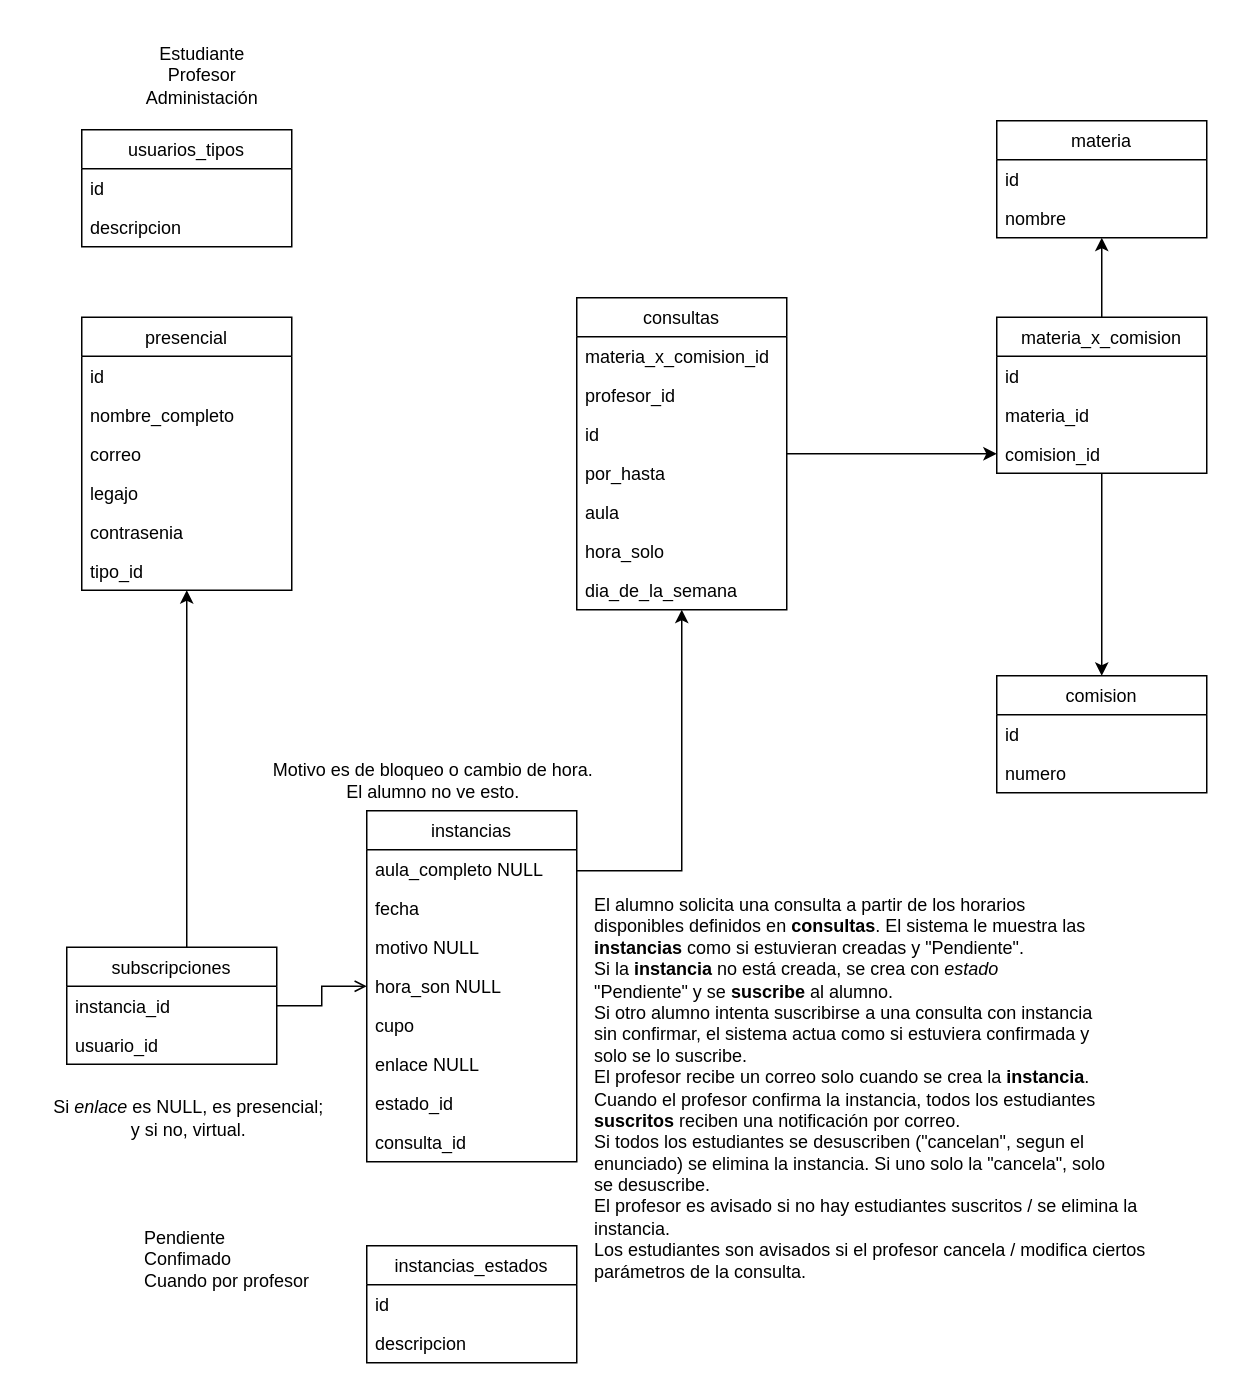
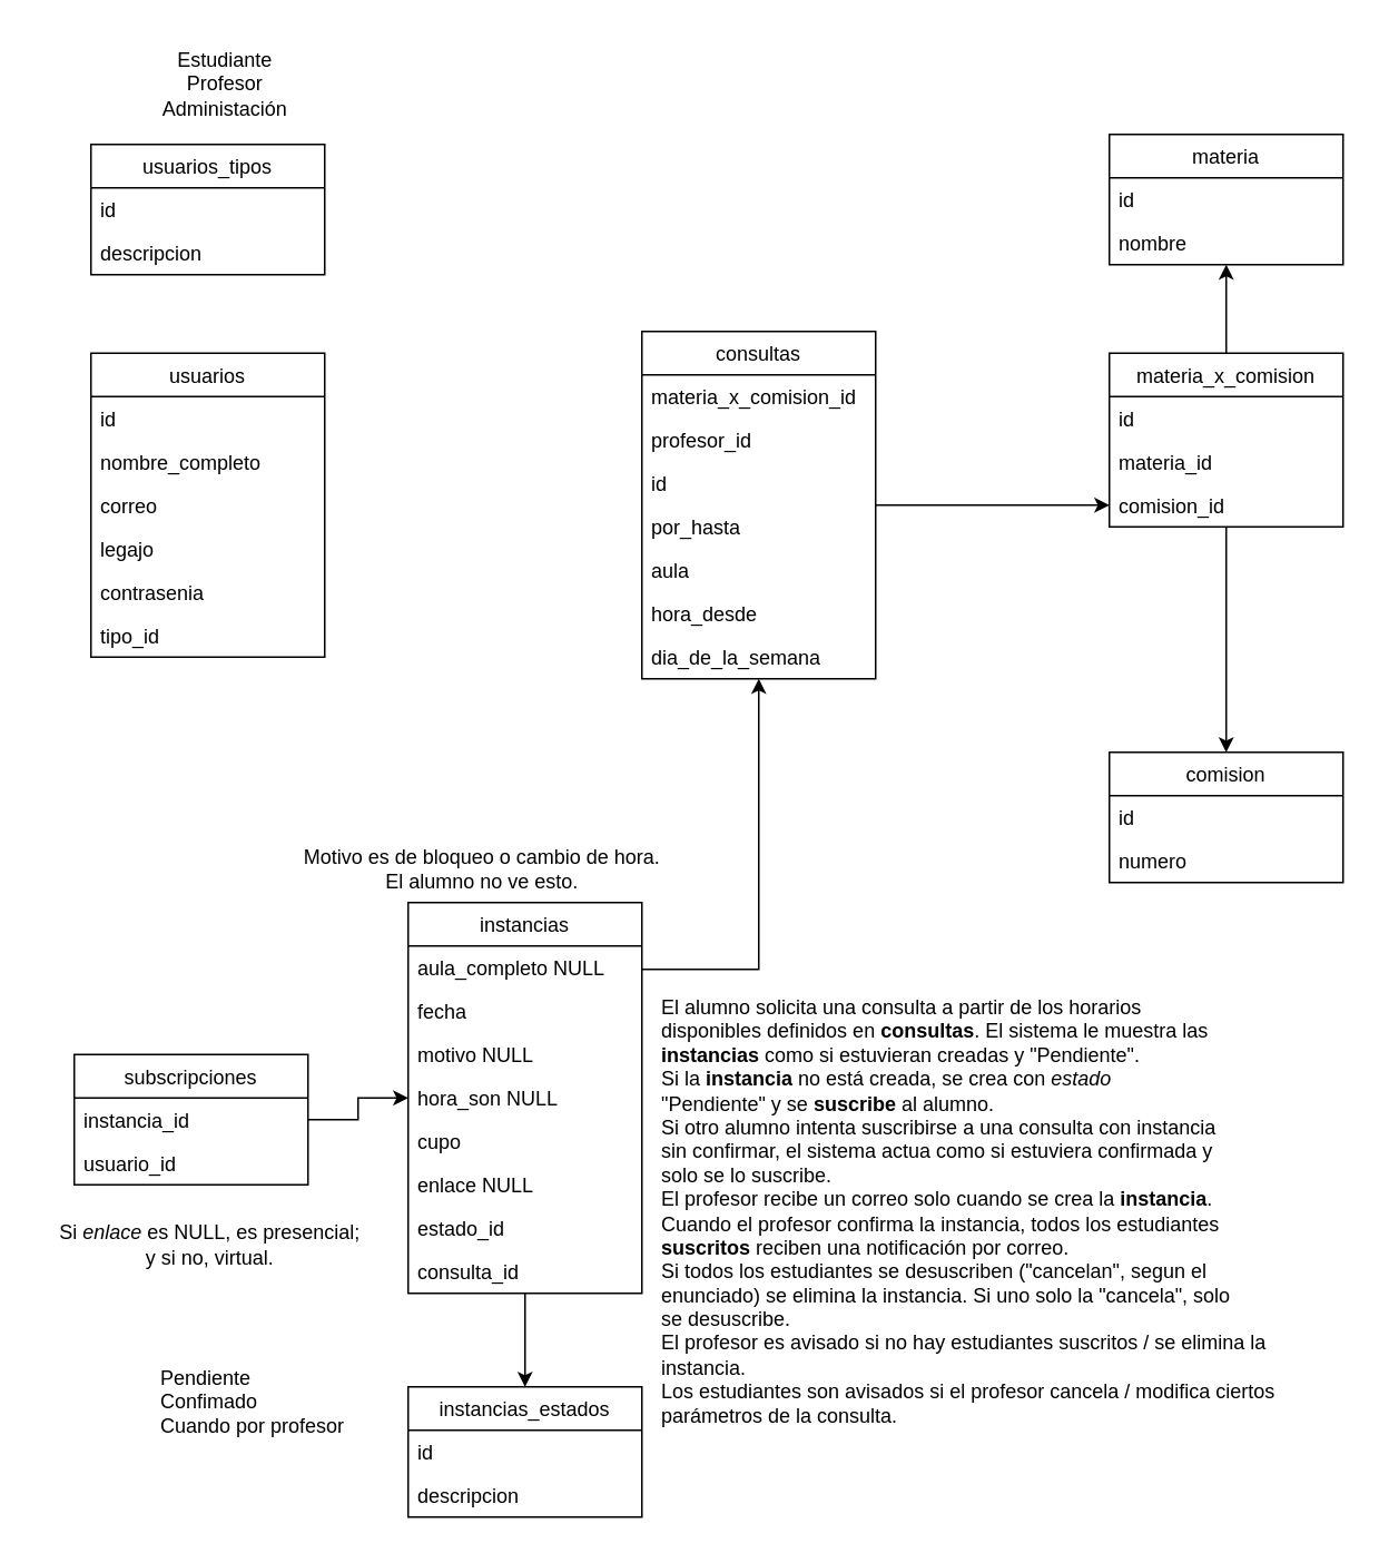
  <mxCell id="0" />
  <mxCell id="1" parent="0" />
- <mxCell id="2" value="presencial" style="swimlane;fontStyle=0;childLayout=stackLayout;horizontal=1;startSize=26;fillColor=none;horizontalStack=0;resizeParent=1;resizeParentMax=0;resizeLast=0;collapsible=1;marginBottom=0;" parent="1" vertex="1"><mxGeometry x="54" y="211" width="140" height="182" as="geometry" /></mxCell>
+ <mxCell id="2" value="usuarios" style="swimlane;fontStyle=0;childLayout=stackLayout;horizontal=1;startSize=26;fillColor=none;horizontalStack=0;resizeParent=1;resizeParentMax=0;resizeLast=0;collapsible=1;marginBottom=0;" parent="1" vertex="1"><mxGeometry x="54" y="211" width="140" height="182" as="geometry" /></mxCell>
  <mxCell id="3" value="id" style="text;strokeColor=none;fillColor=none;align=left;verticalAlign=top;spacingLeft=4;spacingRight=4;overflow=hidden;rotatable=0;points=[[0,0.5],[1,0.5]];portConstraint=eastwest;" parent="2" vertex="1"><mxGeometry y="26" width="140" height="26" as="geometry" /></mxCell>
  <mxCell id="4" value="nombre_completo" style="text;strokeColor=none;fillColor=none;align=left;verticalAlign=top;spacingLeft=4;spacingRight=4;overflow=hidden;rotatable=0;points=[[0,0.5],[1,0.5]];portConstraint=eastwest;" parent="2" vertex="1"><mxGeometry y="52" width="140" height="26" as="geometry" /></mxCell>
  <mxCell id="5" value="correo" style="text;strokeColor=none;fillColor=none;align=left;verticalAlign=top;spacingLeft=4;spacingRight=4;overflow=hidden;rotatable=0;points=[[0,0.5],[1,0.5]];portConstraint=eastwest;" parent="2" vertex="1"><mxGeometry y="78" width="140" height="26" as="geometry" /></mxCell>
  <mxCell id="6" value="legajo" style="text;strokeColor=none;fillColor=none;align=left;verticalAlign=top;spacingLeft=4;spacingRight=4;overflow=hidden;rotatable=0;points=[[0,0.5],[1,0.5]];portConstraint=eastwest;" parent="2" vertex="1"><mxGeometry y="104" width="140" height="26" as="geometry" /></mxCell>
  <mxCell id="7" value="contrasenia" style="text;strokeColor=none;fillColor=none;align=left;verticalAlign=top;spacingLeft=4;spacingRight=4;overflow=hidden;rotatable=0;points=[[0,0.5],[1,0.5]];portConstraint=eastwest;" parent="2" vertex="1"><mxGeometry y="130" width="140" height="26" as="geometry" /></mxCell>
  <mxCell id="8" value="tipo_id" style="text;strokeColor=none;fillColor=none;align=left;verticalAlign=top;spacingLeft=4;spacingRight=4;overflow=hidden;rotatable=0;points=[[0,0.5],[1,0.5]];portConstraint=eastwest;" parent="2" vertex="1"><mxGeometry y="156" width="140" height="26" as="geometry" /></mxCell>
  <mxCell id="9" value="materia" style="swimlane;fontStyle=0;childLayout=stackLayout;horizontal=1;startSize=26;fillColor=none;horizontalStack=0;resizeParent=1;resizeParentMax=0;resizeLast=0;collapsible=1;marginBottom=0;" parent="1" vertex="1"><mxGeometry x="664" y="80" width="140" height="78" as="geometry" /></mxCell>
  <mxCell id="10" value="id" style="text;strokeColor=none;fillColor=none;align=left;verticalAlign=top;spacingLeft=4;spacingRight=4;overflow=hidden;rotatable=0;points=[[0,0.5],[1,0.5]];portConstraint=eastwest;" parent="9" vertex="1"><mxGeometry y="26" width="140" height="26" as="geometry" /></mxCell>
  <mxCell id="11" value="nombre" style="text;strokeColor=none;fillColor=none;align=left;verticalAlign=top;spacingLeft=4;spacingRight=4;overflow=hidden;rotatable=0;points=[[0,0.5],[1,0.5]];portConstraint=eastwest;" parent="9" vertex="1"><mxGeometry y="52" width="140" height="26" as="geometry" /></mxCell>
  <mxCell id="12" value="usuarios_tipos" style="swimlane;fontStyle=0;childLayout=stackLayout;horizontal=1;startSize=26;fillColor=none;horizontalStack=0;resizeParent=1;resizeParentMax=0;resizeLast=0;collapsible=1;marginBottom=0;" parent="1" vertex="1"><mxGeometry x="54" y="86" width="140" height="78" as="geometry" /></mxCell>
  <mxCell id="13" value="id" style="text;strokeColor=none;fillColor=none;align=left;verticalAlign=top;spacingLeft=4;spacingRight=4;overflow=hidden;rotatable=0;points=[[0,0.5],[1,0.5]];portConstraint=eastwest;" parent="12" vertex="1"><mxGeometry y="26" width="140" height="26" as="geometry" /></mxCell>
  <mxCell id="14" value="descripcion" style="text;strokeColor=none;fillColor=none;align=left;verticalAlign=top;spacingLeft=4;spacingRight=4;overflow=hidden;rotatable=0;points=[[0,0.5],[1,0.5]];portConstraint=eastwest;" parent="12" vertex="1"><mxGeometry y="52" width="140" height="26" as="geometry" /></mxCell>
  <mxCell id="15" value="comision" style="swimlane;fontStyle=0;childLayout=stackLayout;horizontal=1;startSize=26;fillColor=none;horizontalStack=0;resizeParent=1;resizeParentMax=0;resizeLast=0;collapsible=1;marginBottom=0;" parent="1" vertex="1"><mxGeometry x="664" y="450" width="140" height="78" as="geometry" /></mxCell>
  <mxCell id="16" value="id" style="text;strokeColor=none;fillColor=none;align=left;verticalAlign=top;spacingLeft=4;spacingRight=4;overflow=hidden;rotatable=0;points=[[0,0.5],[1,0.5]];portConstraint=eastwest;" parent="15" vertex="1"><mxGeometry y="26" width="140" height="26" as="geometry" /></mxCell>
  <mxCell id="17" value="numero" style="text;strokeColor=none;fillColor=none;align=left;verticalAlign=top;spacingLeft=4;spacingRight=4;overflow=hidden;rotatable=0;points=[[0,0.5],[1,0.5]];portConstraint=eastwest;" parent="15" vertex="1"><mxGeometry y="52" width="140" height="26" as="geometry" /></mxCell>
  <mxCell id="18" style="edgeStyle=orthogonalEdgeStyle;rounded=0;orthogonalLoop=1;jettySize=auto;html=1;" parent="1" source="20" target="9" edge="1"><mxGeometry relative="1" as="geometry" /></mxCell>
  <mxCell id="19" style="edgeStyle=orthogonalEdgeStyle;rounded=0;orthogonalLoop=1;jettySize=auto;html=1;" parent="1" source="20" target="15" edge="1"><mxGeometry relative="1" as="geometry" /></mxCell>
  <mxCell id="20" value="materia_x_comision" style="swimlane;fontStyle=0;childLayout=stackLayout;horizontal=1;startSize=26;fillColor=none;horizontalStack=0;resizeParent=1;resizeParentMax=0;resizeLast=0;collapsible=1;marginBottom=0;" parent="1" vertex="1"><mxGeometry x="664" y="211" width="140" height="104" as="geometry" /></mxCell>
  <mxCell id="21" value="id" style="text;strokeColor=none;fillColor=none;align=left;verticalAlign=top;spacingLeft=4;spacingRight=4;overflow=hidden;rotatable=0;points=[[0,0.5],[1,0.5]];portConstraint=eastwest;" parent="20" vertex="1"><mxGeometry y="26" width="140" height="26" as="geometry" /></mxCell>
  <mxCell id="22" value="materia_id" style="text;strokeColor=none;fillColor=none;align=left;verticalAlign=top;spacingLeft=4;spacingRight=4;overflow=hidden;rotatable=0;points=[[0,0.5],[1,0.5]];portConstraint=eastwest;" parent="20" vertex="1"><mxGeometry y="52" width="140" height="26" as="geometry" /></mxCell>
  <mxCell id="23" value="comision_id" style="text;strokeColor=none;fillColor=none;align=left;verticalAlign=top;spacingLeft=4;spacingRight=4;overflow=hidden;rotatable=0;points=[[0,0.5],[1,0.5]];portConstraint=eastwest;" parent="20" vertex="1"><mxGeometry y="78" width="140" height="26" as="geometry" /></mxCell>
  <mxCell id="24" style="edgeStyle=orthogonalEdgeStyle;rounded=0;orthogonalLoop=1;jettySize=auto;html=1;" parent="1" source="25" target="20" edge="1"><mxGeometry relative="1" as="geometry"><Array as="points"><mxPoint x="634" y="302" /><mxPoint x="634" y="302" /></Array></mxGeometry></mxCell>
  <mxCell id="25" value="consultas" style="swimlane;fontStyle=0;childLayout=stackLayout;horizontal=1;startSize=26;fillColor=none;horizontalStack=0;resizeParent=1;resizeParentMax=0;resizeLast=0;collapsible=1;marginBottom=0;" parent="1" vertex="1"><mxGeometry x="384" y="198" width="140" height="208" as="geometry" /></mxCell>
  <mxCell id="26" value="materia_x_comision_id" style="text;strokeColor=none;fillColor=none;align=left;verticalAlign=top;spacingLeft=4;spacingRight=4;overflow=hidden;rotatable=0;points=[[0,0.5],[1,0.5]];portConstraint=eastwest;" parent="25" vertex="1"><mxGeometry y="26" width="140" height="26" as="geometry" /></mxCell>
  <mxCell id="27" value="profesor_id" style="text;strokeColor=none;fillColor=none;align=left;verticalAlign=top;spacingLeft=4;spacingRight=4;overflow=hidden;rotatable=0;points=[[0,0.5],[1,0.5]];portConstraint=eastwest;" parent="25" vertex="1"><mxGeometry y="52" width="140" height="26" as="geometry" /></mxCell>
  <mxCell id="28" value="id" style="text;strokeColor=none;fillColor=none;align=left;verticalAlign=top;spacingLeft=4;spacingRight=4;overflow=hidden;rotatable=0;points=[[0,0.5],[1,0.5]];portConstraint=eastwest;" parent="25" vertex="1"><mxGeometry y="78" width="140" height="26" as="geometry" /></mxCell>
  <mxCell id="29" value="por_hasta" style="text;strokeColor=none;fillColor=none;align=left;verticalAlign=top;spacingLeft=4;spacingRight=4;overflow=hidden;rotatable=0;points=[[0,0.5],[1,0.5]];portConstraint=eastwest;" parent="25" vertex="1"><mxGeometry y="104" width="140" height="26" as="geometry" /></mxCell>
  <mxCell id="30" value="aula" style="text;strokeColor=none;fillColor=none;align=left;verticalAlign=top;spacingLeft=4;spacingRight=4;overflow=hidden;rotatable=0;points=[[0,0.5],[1,0.5]];portConstraint=eastwest;" parent="25" vertex="1"><mxGeometry y="130" width="140" height="26" as="geometry" /></mxCell>
- <mxCell id="31" value="hora_solo" style="text;strokeColor=none;fillColor=none;align=left;verticalAlign=top;spacingLeft=4;spacingRight=4;overflow=hidden;rotatable=0;points=[[0,0.5],[1,0.5]];portConstraint=eastwest;" parent="25" vertex="1"><mxGeometry y="156" width="140" height="26" as="geometry" /></mxCell>
+ <mxCell id="31" value="hora_desde" style="text;strokeColor=none;fillColor=none;align=left;verticalAlign=top;spacingLeft=4;spacingRight=4;overflow=hidden;rotatable=0;points=[[0,0.5],[1,0.5]];portConstraint=eastwest;" parent="25" vertex="1"><mxGeometry y="156" width="140" height="26" as="geometry" /></mxCell>
  <mxCell id="32" value="dia_de_la_semana" style="text;strokeColor=none;fillColor=none;align=left;verticalAlign=top;spacingLeft=4;spacingRight=4;overflow=hidden;rotatable=0;points=[[0,0.5],[1,0.5]];portConstraint=eastwest;" parent="25" vertex="1"><mxGeometry y="182" width="140" height="26" as="geometry" /></mxCell>
+ <mxCell id="33" style="edgeStyle=orthogonalEdgeStyle;rounded=0;orthogonalLoop=1;jettySize=auto;html=1;" parent="1" source="34" target="50" edge="1"><mxGeometry relative="1" as="geometry"><Array as="points"><mxPoint x="314" y="790" /><mxPoint x="314" y="790" /></Array></mxGeometry></mxCell>
  <mxCell id="34" value="instancias" style="swimlane;fontStyle=0;childLayout=stackLayout;horizontal=1;startSize=26;fillColor=none;horizontalStack=0;resizeParent=1;resizeParentMax=0;resizeLast=0;collapsible=1;marginBottom=0;" parent="1" vertex="1"><mxGeometry x="244" y="540" width="140" height="234" as="geometry" /></mxCell>
  <mxCell id="35" value="aula_completo NULL" style="text;strokeColor=none;fillColor=none;align=left;verticalAlign=top;spacingLeft=4;spacingRight=4;overflow=hidden;rotatable=0;points=[[0,0.5],[1,0.5]];portConstraint=eastwest;" parent="34" vertex="1"><mxGeometry y="26" width="140" height="26" as="geometry" /></mxCell>
  <mxCell id="36" value="fecha" style="text;strokeColor=none;fillColor=none;align=left;verticalAlign=top;spacingLeft=4;spacingRight=4;overflow=hidden;rotatable=0;points=[[0,0.5],[1,0.5]];portConstraint=eastwest;" parent="34" vertex="1"><mxGeometry y="52" width="140" height="26" as="geometry" /></mxCell>
  <mxCell id="37" value="motivo NULL" style="text;strokeColor=none;fillColor=none;align=left;verticalAlign=top;spacingLeft=4;spacingRight=4;overflow=hidden;rotatable=0;points=[[0,0.5],[1,0.5]];portConstraint=eastwest;" parent="34" vertex="1"><mxGeometry y="78" width="140" height="26" as="geometry" /></mxCell>
  <mxCell id="38" value="hora_son NULL" style="text;strokeColor=none;fillColor=none;align=left;verticalAlign=top;spacingLeft=4;spacingRight=4;overflow=hidden;rotatable=0;points=[[0,0.5],[1,0.5]];portConstraint=eastwest;" parent="34" vertex="1"><mxGeometry y="104" width="140" height="26" as="geometry" /></mxCell>
  <mxCell id="39" value="cupo" style="text;strokeColor=none;fillColor=none;align=left;verticalAlign=top;spacingLeft=4;spacingRight=4;overflow=hidden;rotatable=0;points=[[0,0.5],[1,0.5]];portConstraint=eastwest;" parent="34" vertex="1"><mxGeometry y="130" width="140" height="26" as="geometry" /></mxCell>
  <mxCell id="40" value="enlace NULL" style="text;strokeColor=none;fillColor=none;align=left;verticalAlign=top;spacingLeft=4;spacingRight=4;overflow=hidden;rotatable=0;points=[[0,0.5],[1,0.5]];portConstraint=eastwest;" parent="34" vertex="1"><mxGeometry y="156" width="140" height="26" as="geometry" /></mxCell>
  <mxCell id="41" value="estado_id" style="text;strokeColor=none;fillColor=none;align=left;verticalAlign=top;spacingLeft=4;spacingRight=4;overflow=hidden;rotatable=0;points=[[0,0.5],[1,0.5]];portConstraint=eastwest;" parent="34" vertex="1"><mxGeometry y="182" width="140" height="26" as="geometry" /></mxCell>
  <mxCell id="42" value="consulta_id" style="text;strokeColor=none;fillColor=none;align=left;verticalAlign=top;spacingLeft=4;spacingRight=4;overflow=hidden;rotatable=0;points=[[0,0.5],[1,0.5]];portConstraint=eastwest;" parent="34" vertex="1"><mxGeometry y="208" width="140" height="26" as="geometry" /></mxCell>
- <mxCell id="43" style="edgeStyle=orthogonalEdgeStyle;rounded=0;orthogonalLoop=1;jettySize=auto;html=1;endArrow=open;" parent="1" source="45" target="34" edge="1"><mxGeometry relative="1" as="geometry" /></mxCell>
- <mxCell id="44" value="" style="edgeStyle=orthogonalEdgeStyle;rounded=0;orthogonalLoop=1;jettySize=auto;html=1;" parent="1" source="45" target="8" edge="1"><mxGeometry relative="1" as="geometry"><Array as="points"><mxPoint x="124" y="500" /><mxPoint x="124" y="500" /></Array></mxGeometry></mxCell>
+ <mxCell id="43" style="edgeStyle=orthogonalEdgeStyle;rounded=0;orthogonalLoop=1;jettySize=auto;html=1;" parent="1" source="45" target="34" edge="1"><mxGeometry relative="1" as="geometry" /></mxCell>
  <mxCell id="45" value="subscripciones" style="swimlane;fontStyle=0;childLayout=stackLayout;horizontal=1;startSize=26;fillColor=none;horizontalStack=0;resizeParent=1;resizeParentMax=0;resizeLast=0;collapsible=1;marginBottom=0;" parent="1" vertex="1"><mxGeometry x="44" y="631" width="140" height="78" as="geometry" /></mxCell>
  <mxCell id="46" value="instancia_id" style="text;strokeColor=none;fillColor=none;align=left;verticalAlign=top;spacingLeft=4;spacingRight=4;overflow=hidden;rotatable=0;points=[[0,0.5],[1,0.5]];portConstraint=eastwest;" parent="45" vertex="1"><mxGeometry y="26" width="140" height="26" as="geometry" /></mxCell>
  <mxCell id="47" value="usuario_id" style="text;strokeColor=none;fillColor=none;align=left;verticalAlign=top;spacingLeft=4;spacingRight=4;overflow=hidden;rotatable=0;points=[[0,0.5],[1,0.5]];portConstraint=eastwest;" parent="45" vertex="1"><mxGeometry y="52" width="140" height="26" as="geometry" /></mxCell>
  <mxCell id="48" style="edgeStyle=orthogonalEdgeStyle;rounded=0;orthogonalLoop=1;jettySize=auto;html=1;" parent="1" source="35" target="25" edge="1"><mxGeometry relative="1" as="geometry"><Array as="points"><mxPoint x="454" y="580" /></Array></mxGeometry></mxCell>
  <mxCell id="49" value="&lt;div&gt;El alumno solicita una consulta a partir de los horarios&lt;/div&gt;&lt;div&gt;disponibles definidos en &lt;b&gt;consultas&lt;/b&gt;. El sistema le muestra las&lt;/div&gt;&lt;div&gt;&lt;b&gt;instancias &lt;/b&gt;como si estuvieran creadas y &quot;Pendiente&quot;.&lt;br&gt;&lt;/div&gt;&lt;div&gt;Si la &lt;b&gt;instancia &lt;/b&gt;no está creada, se crea con &lt;i&gt;estado&lt;/i&gt;&lt;/div&gt;&lt;div&gt;&quot;Pendiente&quot; y se &lt;b&gt;suscribe &lt;/b&gt;al alumno.&lt;/div&gt;&lt;div&gt;Si otro alumno intenta suscribirse a una consulta con instancia&lt;/div&gt;&lt;div&gt;sin confirmar, el sistema actua como si estuviera confirmada y&lt;/div&gt;&lt;div&gt;solo se lo suscribe.&lt;/div&gt;&lt;div&gt;El profesor recibe un correo solo cuando se crea la &lt;b&gt;instancia&lt;/b&gt;.&lt;/div&gt;&lt;div&gt;Cuando el profesor confirma la instancia, todos los estudiantes&lt;/div&gt;&lt;div&gt;&lt;b&gt;suscritos &lt;/b&gt;reciben una notificación por correo.&lt;/div&gt;&lt;div&gt;Si todos los estudiantes se desuscriben (&quot;cancelan&quot;, segun el&lt;/div&gt;&lt;div&gt;enunciado) se elimina la instancia. Si uno solo la &quot;cancela&quot;, solo&lt;/div&gt;&lt;div&gt;se desuscribe.&lt;/div&gt;&lt;div&gt;El profesor es avisado si no hay estudiantes suscritos / se elimina la&lt;/div&gt;&lt;div&gt;instancia.&lt;/div&gt;&lt;div&gt;Los estudiantes son avisados si el profesor cancela / modifica ciertos&lt;/div&gt;&lt;div&gt;parámetros de la consulta.&lt;br&gt;&lt;/div&gt;" style="text;html=1;align=left;verticalAlign=middle;resizable=0;points=[];autosize=1;strokeColor=none;fillColor=none;" parent="1" vertex="1"><mxGeometry x="394" y="590" width="410" height="270" as="geometry" /></mxCell>
  <mxCell id="50" value="instancias_estados" style="swimlane;fontStyle=0;childLayout=stackLayout;horizontal=1;startSize=26;fillColor=none;horizontalStack=0;resizeParent=1;resizeParentMax=0;resizeLast=0;collapsible=1;marginBottom=0;" parent="1" vertex="1"><mxGeometry x="244" y="830" width="140" height="78" as="geometry" /></mxCell>
  <mxCell id="51" value="id" style="text;strokeColor=none;fillColor=none;align=left;verticalAlign=top;spacingLeft=4;spacingRight=4;overflow=hidden;rotatable=0;points=[[0,0.5],[1,0.5]];portConstraint=eastwest;" parent="50" vertex="1"><mxGeometry y="26" width="140" height="26" as="geometry" /></mxCell>
  <mxCell id="52" value="descripcion" style="text;strokeColor=none;fillColor=none;align=left;verticalAlign=top;spacingLeft=4;spacingRight=4;overflow=hidden;rotatable=0;points=[[0,0.5],[1,0.5]];portConstraint=eastwest;" parent="50" vertex="1"><mxGeometry y="52" width="140" height="26" as="geometry" /></mxCell>
  <mxCell id="53" value="&lt;div&gt;Pendiente&lt;/div&gt;&lt;div&gt;Confimado&lt;/div&gt;&lt;div&gt;Cuando por profesor&lt;br&gt;&lt;/div&gt;" style="text;html=1;align=left;verticalAlign=middle;resizable=0;points=[];autosize=1;strokeColor=none;fillColor=none;" parent="1" vertex="1"><mxGeometry x="94" y="809" width="150" height="60" as="geometry" /></mxCell>
  <mxCell id="54" value="&lt;div&gt;Estudiante&lt;/div&gt;&lt;div&gt;Profesor&lt;/div&gt;&lt;div&gt;Administación&lt;br&gt;&lt;/div&gt;" style="text;html=1;align=center;verticalAlign=middle;resizable=0;points=[];autosize=1;strokeColor=none;fillColor=none;" parent="1" vertex="1"><mxGeometry x="84" y="20" width="100" height="60" as="geometry" /></mxCell>
  <mxCell id="55" value="&lt;div&gt;Motivo es de bloqueo o cambio de hora.&lt;/div&gt;&lt;div&gt;El alumno no ve esto.&lt;br&gt;&lt;/div&gt;" style="text;html=1;align=center;verticalAlign=middle;resizable=0;points=[];autosize=1;strokeColor=none;fillColor=none;" parent="1" vertex="1"><mxGeometry x="168" y="500" width="240" height="40" as="geometry" /></mxCell>
  <mxCell id="56" value="&lt;div&gt;Si &lt;i&gt;enlace &lt;/i&gt;es NULL, es presencial;&lt;/div&gt;&lt;div&gt;y si no, virtual.&lt;/div&gt;" style="text;html=1;align=center;verticalAlign=middle;resizable=0;points=[];autosize=1;strokeColor=none;fillColor=none;" vertex="1" parent="1"><mxGeometry x="20" y="725" width="210" height="40" as="geometry" /></mxCell>
